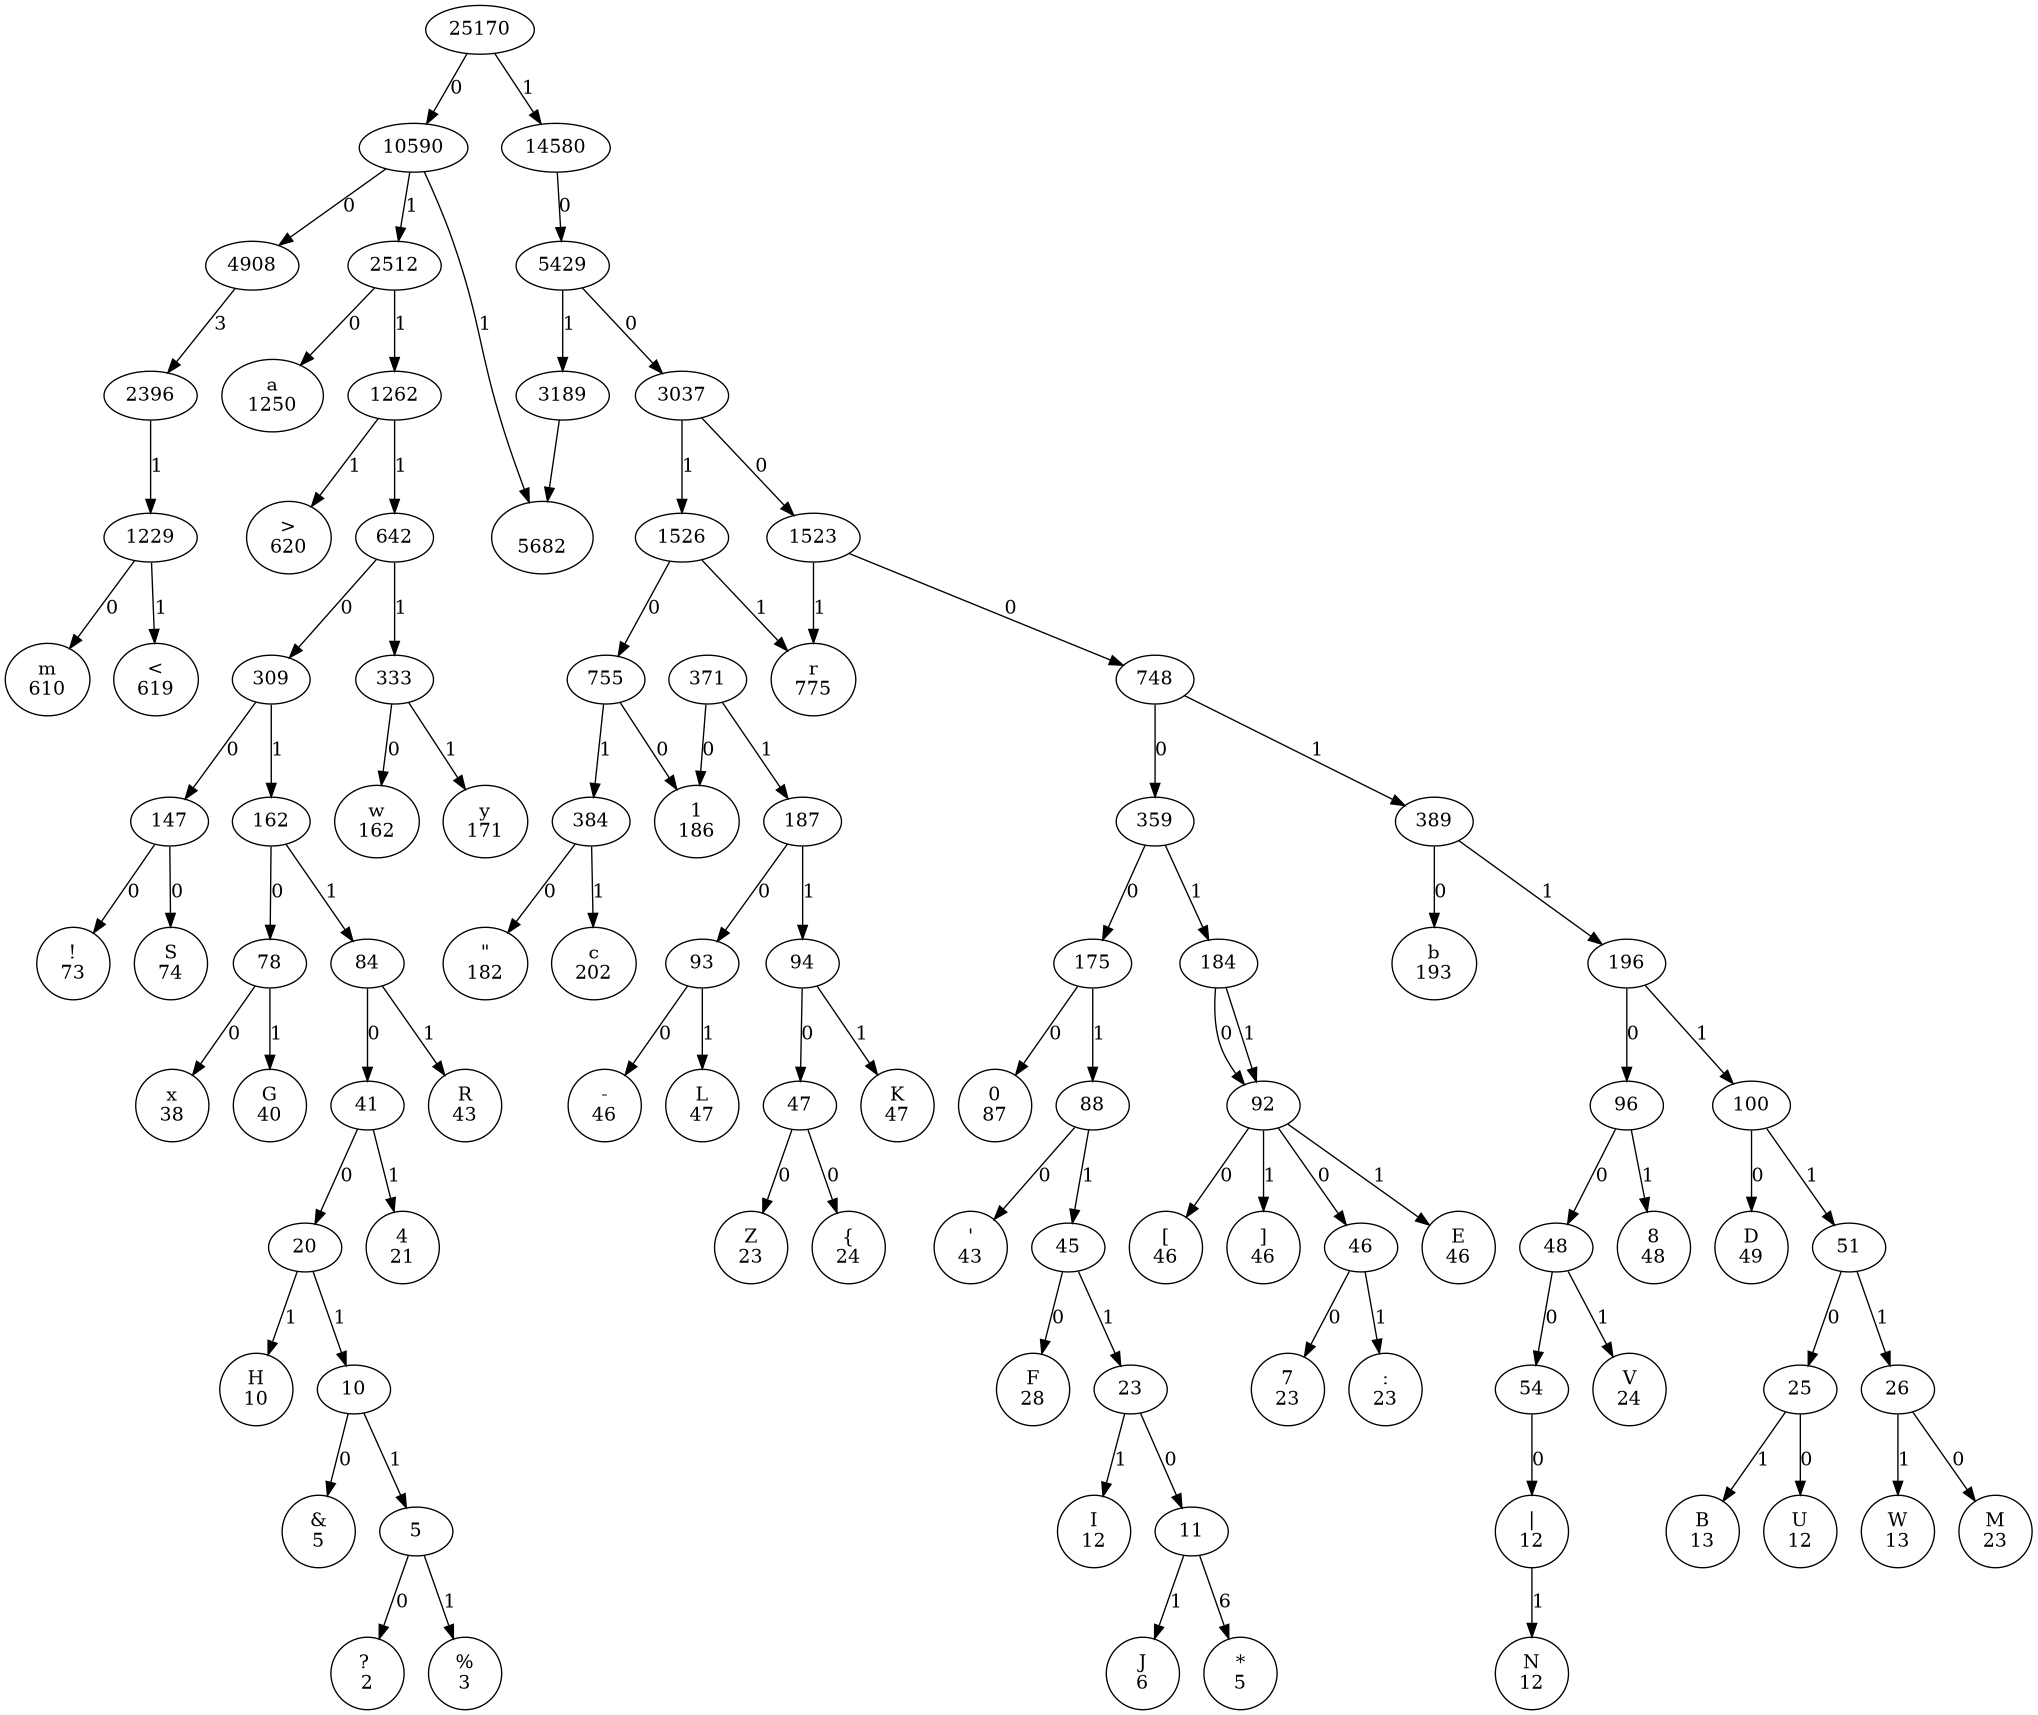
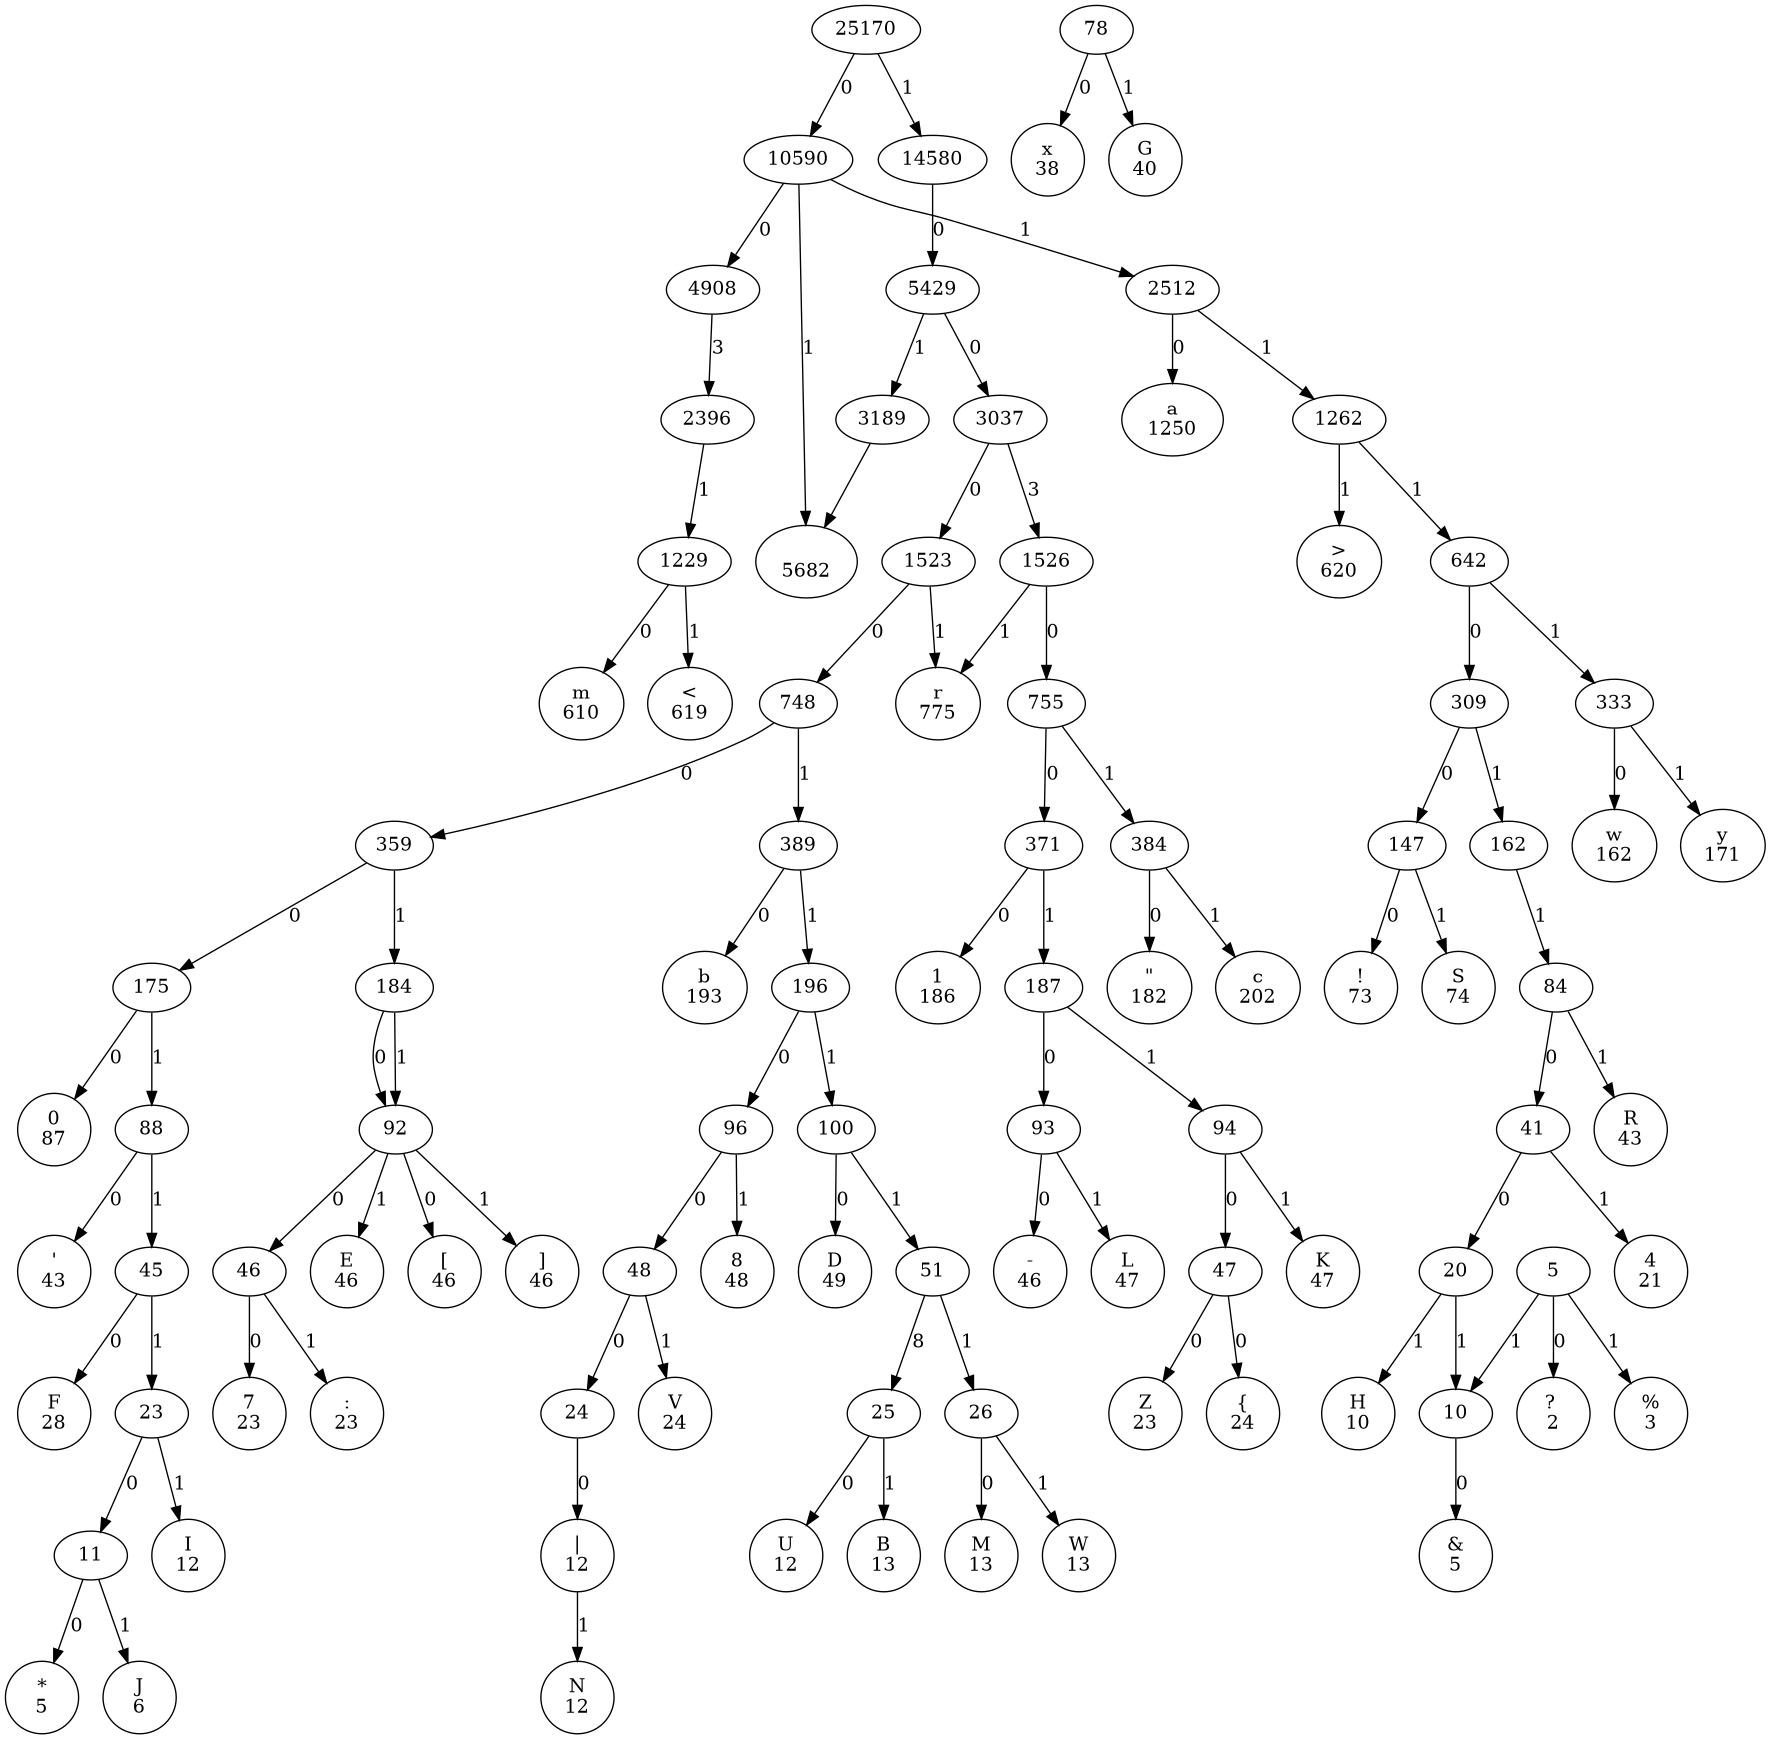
  digraph {
    n1 [label=25170]
    n2 [label=10590]
    n3 [label=14580]
    n4 [label=4908]
    n5 [label=" \n5682"]
    n6 [label=2512]
    n7 [label=5429]
    n8 [label=2396]
    n9 [label=1229]
    n10 [label="a\n1250"]
    n11 [label=1262]
    n12 [label="m\n610"]
    n13 [label="<\n619"]
    n14 [label=">\n620"]
    n15 [label=642]
    n16 [label=309]
    n17 [label=333]
    n18 [label=147]
    n19 [label=162]
    n20 [label="w\n162"]
    n21 [label="y\n171"]
    n22 [label="!\n73"]
    n23 [label="S\n74"]
    n24 [label=78]
    n25 [label=84]
    n26 [label="x\n38"]
    n27 [label="G\n40"]
    n28 [label=41]
    n29 [label="R\n43"]
    n30 [label=20]
    n31 [label="4\n21"]
    n32 [label="H\n10"]
    n33 [label=10]
    n34 [label="&\n5"]
    n35 [label=5]
    n36 [label="? \n2"]
    n37 [label="%\n3"]
    n38 [label=3037]
    n39 [label=3189]
    n40 [label=1523]
    n41 [label=1526]
    n42 [label=748]
    n43 [label="r\n775"]
    n44 [label=755]
    n45 [label=359]
    n46 [label=389]
    n47 [label=175]
    n48 [label=184]
    n49 [label="b\n193"]
    n50 [label=196]
    n51 [label="0\n87"]
    n52 [label=88]
    n53 [label=92]
    n54 [label="'\n43"]
    n55 [label=45]
    n56 [label="F\n28"]
    n57 [label=23]
    n58 [label=11]
    n59 [label="I\n12"]
    n60 [label="*\n5"]
    n61 [label="J\n6"]
    n62 [label=46]
    n63 [label="E\n46"]
    n64 [label="[\n46"]
    n65 [label="]\n46"]
    n66 [label="7\n23"]
    n67 [label=":\n23"]
    n68 [label=96]
    n69 [label=100]
    n70 [label=48]
    n71 [label="8\n48"]
    n72 [label="D\n49"]
    n73 [label=51]
-   n74 [label=54]
+   n74 [label=24]
    n75 [label="V\n24"]
    n76 [label="|\n12"]
    n77 [label="N\n12"]
    n78 [label=25]
    n79 [label=26]
    n80 [label="U\n12"]
    n81 [label="B\n13"]
-   n82 [label="M\n23"]
+   n82 [label="M\n13"]
    n83 [label="W\n13"]
    n84 [label=371]
    n85 [label=384]
    n86 [label="1\n186"]
    n87 [label=187]
    n88 [label="\"\n182"]
    n89 [label="c\n202"]
    n90 [label=93]
    n91 [label=94]
    n92 [label="-\n46"]
    n93 [label="L\n47"]
    n94 [label=47]
    n95 [label="K\n47"]
    n96 [label="Z\n23"]
    n97 [label="{\n24"]
    n1 -> n2 [label=0]
    n1 -> n3 [label=1]
    n2 -> n4 [label=0]
    n2 -> n5 [label=1]
    n2 -> n6 [label=1]
    n3 -> n7 [label=0]
    n4 -> n8 [label=3]
    n6 -> n10 [label=0]
    n6 -> n11 [label=1]
    n7 -> n38 [label=0]
    n7 -> n39 [label=1]
    n8 -> n9 [label=1]
    n9 -> n12 [label=0]
    n9 -> n13 [label=1]
    n11 -> n14 [label=1]
    n11 -> n15 [label=1]
    n15 -> n16 [label=0]
    n15 -> n17 [label=1]
    n16 -> n18 [label=0]
    n16 -> n19 [label=1]
    n17 -> n20 [label=0]
    n17 -> n21 [label=1]
    n18 -> n22 [label=0]
-   n18 -> n23 [label=0]
-   n19 -> n24 [label=0]
+   n18 -> n23 [label=1]
    n19 -> n25 [label=1]
    n24 -> n26 [label=0]
    n24 -> n27 [label=1]
    n25 -> n28 [label=0]
    n25 -> n29 [label=1]
    n28 -> n30 [label=0]
    n28 -> n31 [label=1]
    n30 -> n32 [label=1]
    n30 -> n33 [label=1]
    n33 -> n34 [label=0]
-   n33 -> n35 [label=1]
+   n35 -> n33 [label=1]
    n35 -> n36 [label=0]
    n35 -> n37 [label=1]
    n38 -> n40 [label=0]
-   n38 -> n41 [label=1]
+   n38 -> n41 [label=3]
    n39 -> n5 [label=" "]
    n40 -> n42 [label=0]
    n40 -> n43 [label=1]
    n41 -> n43 [label=1]
    n41 -> n44 [label=0]
    n42 -> n45 [label=0]
    n42 -> n46 [label=1]
-   n44 -> n86 [label=0]
+   n44 -> n84 [label=0]
    n44 -> n85 [label=1]
    n45 -> n47 [label=0]
    n45 -> n48 [label=1]
    n46 -> n49 [label=0]
    n46 -> n50 [label=1]
    n47 -> n51 [label=0]
    n47 -> n52 [label=1]
    n48 -> n53 [label=0]
    n48 -> n53 [label=1]
    n50 -> n68 [label=0]
    n50 -> n69 [label=1]
    n52 -> n54 [label=0]
    n52 -> n55 [label=1]
    n53 -> n62 [label=0]
    n53 -> n63 [label=1]
    n53 -> n64 [label=0]
    n53 -> n65 [label=1]
    n55 -> n56 [label=0]
    n55 -> n57 [label=1]
    n57 -> n58 [label=0]
    n57 -> n59 [label=1]
-   n58 -> n60 [label=6]
+   n58 -> n60 [label=0]
    n58 -> n61 [label=1]
    n62 -> n66 [label=0]
    n62 -> n67 [label=1]
    n68 -> n70 [label=0]
    n68 -> n71 [label=1]
    n69 -> n72 [label=0]
    n69 -> n73 [label=1]
    n70 -> n74 [label=0]
    n70 -> n75 [label=1]
-   n73 -> n78 [label=0]
+   n73 -> n78 [label=8]
    n73 -> n79 [label=1]
    n74 -> n76 [label=0]
    n76 -> n77 [label=1]
    n78 -> n80 [label=0]
    n78 -> n81 [label=1]
    n79 -> n82 [label=0]
    n79 -> n83 [label=1]
    n84 -> n86 [label=0]
    n84 -> n87 [label=1]
    n85 -> n88 [label=0]
    n85 -> n89 [label=1]
    n87 -> n90 [label=0]
    n87 -> n91 [label=1]
    n90 -> n92 [label=0]
    n90 -> n93 [label=1]
    n91 -> n94 [label=0]
    n91 -> n95 [label=1]
    n94 -> n96 [label=0]
    n94 -> n97 [label=0]
  }
